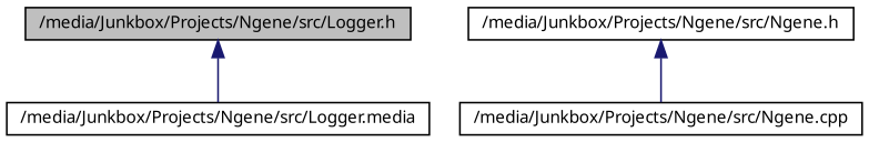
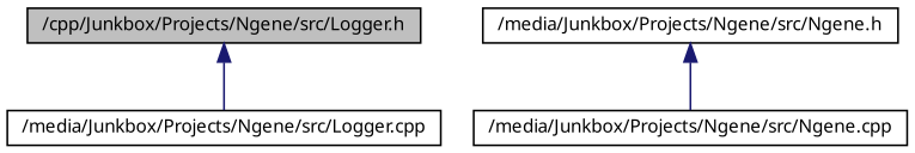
  digraph {
    node [color=black fillcolor=white fontname="FreeSans.ttf" fontsize=10 shape=record style=filled]
    edge [color=midnightblue dir=back fontname="FreeSans.ttf" fontsize=10 labelfontname="FreeSans.ttf" labelfontsize=10 style=solid]
-   n1 [fillcolor=grey75 fontcolor=black height=0.2 label="/media/Junkbox/Projects/Ngene/src/Logger.h" width=0.4]
-   n2 [height=0.2 label="/media/Junkbox/Projects/Ngene/src/Logger.media" width=0.4]
+   n1 [fillcolor=grey75 fontcolor=black height=0.2 label="/cpp/Junkbox/Projects/Ngene/src/Logger.h" width=0.4]
+   n2 [height=0.2 label="/media/Junkbox/Projects/Ngene/src/Logger.cpp" width=0.4]
    n3 [height=0.2 label="/media/Junkbox/Projects/Ngene/src/Ngene.h" width=0.4]
    n4 [height=0.2 label="/media/Junkbox/Projects/Ngene/src/Ngene.cpp" width=0.4]
    n1 -> n2
    n3 -> n4
  }
